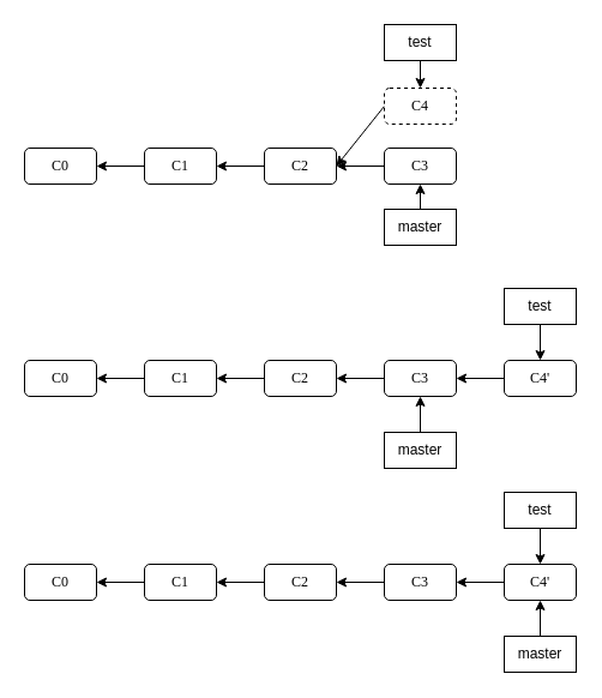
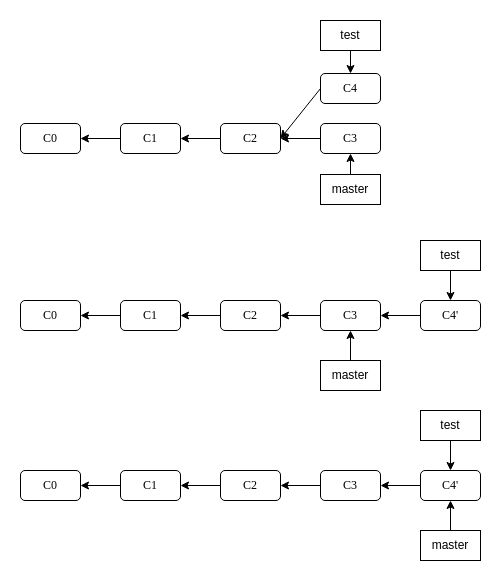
  <mxCell id="0" />
  <mxCell id="1" parent="0" />
  <mxCell id="2" value="&lt;font face=&quot;Times New Roman&quot;&gt;C0&lt;/font&gt;" style="rounded=1;whiteSpace=wrap;html=1;" parent="1" vertex="1"><mxGeometry x="20" y="123" width="60" height="30" as="geometry" /></mxCell>
  <mxCell id="3" style="edgeStyle=orthogonalEdgeStyle;rounded=0;orthogonalLoop=1;jettySize=auto;html=1;exitX=0;exitY=0.5;exitDx=0;exitDy=0;entryX=1;entryY=0.5;entryDx=0;entryDy=0;" parent="1" source="4" target="2" edge="1"><mxGeometry relative="1" as="geometry" /></mxCell>
  <mxCell id="4" value="&lt;span style=&quot;font-family: &amp;#34;times new roman&amp;#34;&quot;&gt;C1&lt;/span&gt;" style="rounded=1;whiteSpace=wrap;html=1;" parent="1" vertex="1"><mxGeometry x="120" y="123" width="60" height="30" as="geometry" /></mxCell>
  <mxCell id="5" style="edgeStyle=orthogonalEdgeStyle;rounded=0;orthogonalLoop=1;jettySize=auto;html=1;exitX=0;exitY=0.5;exitDx=0;exitDy=0;entryX=1;entryY=0.5;entryDx=0;entryDy=0;" parent="1" source="6" target="4" edge="1"><mxGeometry relative="1" as="geometry" /></mxCell>
  <mxCell id="6" value="&lt;span style=&quot;font-family: &amp;#34;times new roman&amp;#34;&quot;&gt;C2&lt;/span&gt;" style="rounded=1;whiteSpace=wrap;html=1;" parent="1" vertex="1"><mxGeometry x="220" y="123" width="60" height="30" as="geometry" /></mxCell>
  <mxCell id="7" style="edgeStyle=orthogonalEdgeStyle;rounded=0;orthogonalLoop=1;jettySize=auto;html=1;exitX=0;exitY=0.5;exitDx=0;exitDy=0;entryX=1;entryY=0.5;entryDx=0;entryDy=0;" parent="1" source="8" target="6" edge="1"><mxGeometry relative="1" as="geometry" /></mxCell>
  <mxCell id="8" value="&lt;span style=&quot;font-family: &amp;#34;times new roman&amp;#34;&quot;&gt;C3&lt;/span&gt;" style="rounded=1;whiteSpace=wrap;html=1;" parent="1" vertex="1"><mxGeometry x="320" y="123" width="60" height="30" as="geometry" /></mxCell>
  <mxCell id="9" style="edgeStyle=orthogonalEdgeStyle;rounded=0;orthogonalLoop=1;jettySize=auto;html=1;exitX=0.5;exitY=0;exitDx=0;exitDy=0;entryX=0.5;entryY=1;entryDx=0;entryDy=0;" parent="1" source="10" target="8" edge="1"><mxGeometry relative="1" as="geometry" /></mxCell>
  <mxCell id="10" value="master" style="rounded=0;whiteSpace=wrap;html=1;" parent="1" vertex="1"><mxGeometry x="320" y="174" width="60" height="30" as="geometry" /></mxCell>
  <mxCell id="11" style="rounded=0;orthogonalLoop=1;jettySize=auto;html=1;exitX=0;exitY=0.5;exitDx=0;exitDy=0;entryX=1;entryY=0.5;entryDx=0;entryDy=0;" parent="1" source="12" target="6" edge="1"><mxGeometry relative="1" as="geometry" /></mxCell>
- <mxCell id="12" value="&lt;span style=&quot;font-family: &amp;#34;times new roman&amp;#34;&quot;&gt;C4&lt;/span&gt;" style="rounded=1;whiteSpace=wrap;html=1;dashed=1;" parent="1" vertex="1"><mxGeometry x="320" y="73" width="60" height="30" as="geometry" /></mxCell>
+ <mxCell id="12" value="&lt;span style=&quot;font-family: &amp;#34;times new roman&amp;#34;&quot;&gt;C4&lt;/span&gt;" style="rounded=1;whiteSpace=wrap;html=1;" parent="1" vertex="1"><mxGeometry x="320" y="73" width="60" height="30" as="geometry" /></mxCell>
  <mxCell id="13" value="&lt;font face=&quot;Times New Roman&quot;&gt;C0&lt;/font&gt;" style="rounded=1;whiteSpace=wrap;html=1;" parent="1" vertex="1"><mxGeometry x="20" y="300" width="60" height="30" as="geometry" /></mxCell>
  <mxCell id="14" style="edgeStyle=orthogonalEdgeStyle;rounded=0;orthogonalLoop=1;jettySize=auto;html=1;exitX=0;exitY=0.5;exitDx=0;exitDy=0;entryX=1;entryY=0.5;entryDx=0;entryDy=0;" parent="1" source="15" target="13" edge="1"><mxGeometry relative="1" as="geometry" /></mxCell>
  <mxCell id="15" value="&lt;span style=&quot;font-family: &amp;#34;times new roman&amp;#34;&quot;&gt;C1&lt;/span&gt;" style="rounded=1;whiteSpace=wrap;html=1;" parent="1" vertex="1"><mxGeometry x="120" y="300" width="60" height="30" as="geometry" /></mxCell>
  <mxCell id="16" style="edgeStyle=orthogonalEdgeStyle;rounded=0;orthogonalLoop=1;jettySize=auto;html=1;exitX=0;exitY=0.5;exitDx=0;exitDy=0;entryX=1;entryY=0.5;entryDx=0;entryDy=0;" parent="1" source="17" target="15" edge="1"><mxGeometry relative="1" as="geometry" /></mxCell>
  <mxCell id="17" value="&lt;span style=&quot;font-family: &amp;#34;times new roman&amp;#34;&quot;&gt;C2&lt;/span&gt;" style="rounded=1;whiteSpace=wrap;html=1;" parent="1" vertex="1"><mxGeometry x="220" y="300" width="60" height="30" as="geometry" /></mxCell>
  <mxCell id="18" style="edgeStyle=orthogonalEdgeStyle;rounded=0;orthogonalLoop=1;jettySize=auto;html=1;exitX=0;exitY=0.5;exitDx=0;exitDy=0;entryX=1;entryY=0.5;entryDx=0;entryDy=0;" parent="1" source="19" target="17" edge="1"><mxGeometry relative="1" as="geometry" /></mxCell>
  <mxCell id="19" value="&lt;span style=&quot;font-family: &amp;#34;times new roman&amp;#34;&quot;&gt;C3&lt;/span&gt;" style="rounded=1;whiteSpace=wrap;html=1;" parent="1" vertex="1"><mxGeometry x="320" y="300" width="60" height="30" as="geometry" /></mxCell>
  <mxCell id="20" style="edgeStyle=orthogonalEdgeStyle;rounded=0;orthogonalLoop=1;jettySize=auto;html=1;exitX=0.5;exitY=0;exitDx=0;exitDy=0;entryX=0.5;entryY=1;entryDx=0;entryDy=0;" parent="1" source="21" target="19" edge="1"><mxGeometry relative="1" as="geometry" /></mxCell>
  <mxCell id="21" value="master" style="rounded=0;whiteSpace=wrap;html=1;" parent="1" vertex="1"><mxGeometry x="320" y="360" width="60" height="30" as="geometry" /></mxCell>
  <mxCell id="22" style="rounded=0;orthogonalLoop=1;jettySize=auto;html=1;entryX=1;entryY=0.5;entryDx=0;entryDy=0;exitX=0;exitY=0.5;exitDx=0;exitDy=0;" parent="1" source="23" target="19" edge="1"><mxGeometry relative="1" as="geometry"><mxPoint x="450" y="305" as="sourcePoint" /></mxGeometry></mxCell>
  <mxCell id="23" value="&lt;span style=&quot;font-family: &amp;#34;times new roman&amp;#34;&quot;&gt;C4'&lt;/span&gt;" style="rounded=1;whiteSpace=wrap;html=1;" parent="1" vertex="1"><mxGeometry x="420" y="300" width="60" height="30" as="geometry" /></mxCell>
  <mxCell id="24" style="edgeStyle=none;rounded=0;orthogonalLoop=1;jettySize=auto;html=1;exitX=0.5;exitY=1;exitDx=0;exitDy=0;entryX=0.5;entryY=0;entryDx=0;entryDy=0;" parent="1" source="25" target="12" edge="1"><mxGeometry relative="1" as="geometry" /></mxCell>
  <mxCell id="25" value="test" style="rounded=0;whiteSpace=wrap;html=1;" parent="1" vertex="1"><mxGeometry x="320" y="20" width="60" height="30" as="geometry" /></mxCell>
  <mxCell id="26" style="edgeStyle=none;rounded=0;orthogonalLoop=1;jettySize=auto;html=1;exitX=0.5;exitY=1;exitDx=0;exitDy=0;" parent="1" source="27" edge="1"><mxGeometry relative="1" as="geometry"><mxPoint x="450" y="300" as="targetPoint" /></mxGeometry></mxCell>
  <mxCell id="27" value="test" style="rounded=0;whiteSpace=wrap;html=1;" parent="1" vertex="1"><mxGeometry x="420" y="240" width="60" height="30" as="geometry" /></mxCell>
  <mxCell id="28" value="&lt;font face=&quot;Times New Roman&quot;&gt;C0&lt;/font&gt;" style="rounded=1;whiteSpace=wrap;html=1;" parent="1" vertex="1"><mxGeometry x="20" y="470" width="60" height="30" as="geometry" /></mxCell>
  <mxCell id="29" style="edgeStyle=orthogonalEdgeStyle;rounded=0;orthogonalLoop=1;jettySize=auto;html=1;exitX=0;exitY=0.5;exitDx=0;exitDy=0;entryX=1;entryY=0.5;entryDx=0;entryDy=0;" parent="1" source="30" target="28" edge="1"><mxGeometry relative="1" as="geometry" /></mxCell>
  <mxCell id="30" value="&lt;span style=&quot;font-family: &amp;#34;times new roman&amp;#34;&quot;&gt;C1&lt;/span&gt;" style="rounded=1;whiteSpace=wrap;html=1;" parent="1" vertex="1"><mxGeometry x="120" y="470" width="60" height="30" as="geometry" /></mxCell>
  <mxCell id="31" style="edgeStyle=orthogonalEdgeStyle;rounded=0;orthogonalLoop=1;jettySize=auto;html=1;exitX=0;exitY=0.5;exitDx=0;exitDy=0;entryX=1;entryY=0.5;entryDx=0;entryDy=0;" parent="1" source="32" target="30" edge="1"><mxGeometry relative="1" as="geometry" /></mxCell>
  <mxCell id="32" value="&lt;span style=&quot;font-family: &amp;#34;times new roman&amp;#34;&quot;&gt;C2&lt;/span&gt;" style="rounded=1;whiteSpace=wrap;html=1;" parent="1" vertex="1"><mxGeometry x="220" y="470" width="60" height="30" as="geometry" /></mxCell>
  <mxCell id="33" style="edgeStyle=orthogonalEdgeStyle;rounded=0;orthogonalLoop=1;jettySize=auto;html=1;exitX=0;exitY=0.5;exitDx=0;exitDy=0;entryX=1;entryY=0.5;entryDx=0;entryDy=0;" parent="1" source="34" target="32" edge="1"><mxGeometry relative="1" as="geometry" /></mxCell>
  <mxCell id="34" value="&lt;span style=&quot;font-family: &amp;#34;times new roman&amp;#34;&quot;&gt;C3&lt;/span&gt;" style="rounded=1;whiteSpace=wrap;html=1;" parent="1" vertex="1"><mxGeometry x="320" y="470" width="60" height="30" as="geometry" /></mxCell>
  <mxCell id="35" style="edgeStyle=orthogonalEdgeStyle;rounded=0;orthogonalLoop=1;jettySize=auto;html=1;exitX=0.5;exitY=0;exitDx=0;exitDy=0;entryX=0.5;entryY=1;entryDx=0;entryDy=0;" parent="1" source="36" target="38" edge="1"><mxGeometry relative="1" as="geometry" /></mxCell>
  <mxCell id="36" value="master" style="rounded=0;whiteSpace=wrap;html=1;" parent="1" vertex="1"><mxGeometry x="420" y="530" width="60" height="30" as="geometry" /></mxCell>
  <mxCell id="37" style="rounded=0;orthogonalLoop=1;jettySize=auto;html=1;entryX=1;entryY=0.5;entryDx=0;entryDy=0;exitX=0;exitY=0.5;exitDx=0;exitDy=0;" parent="1" source="38" target="34" edge="1"><mxGeometry relative="1" as="geometry"><mxPoint x="450" y="475" as="sourcePoint" /></mxGeometry></mxCell>
  <mxCell id="38" value="&lt;span style=&quot;font-family: &amp;#34;times new roman&amp;#34;&quot;&gt;C4'&lt;/span&gt;" style="rounded=1;whiteSpace=wrap;html=1;" parent="1" vertex="1"><mxGeometry x="420" y="470" width="60" height="30" as="geometry" /></mxCell>
  <mxCell id="39" style="edgeStyle=none;rounded=0;orthogonalLoop=1;jettySize=auto;html=1;exitX=0.5;exitY=1;exitDx=0;exitDy=0;" parent="1" source="40" edge="1"><mxGeometry relative="1" as="geometry"><mxPoint x="450" y="470" as="targetPoint" /></mxGeometry></mxCell>
  <mxCell id="40" value="test" style="rounded=0;whiteSpace=wrap;html=1;" parent="1" vertex="1"><mxGeometry x="420" y="410" width="60" height="30" as="geometry" /></mxCell>
